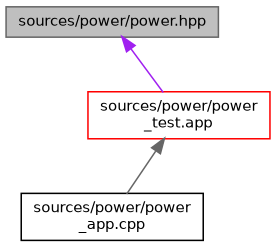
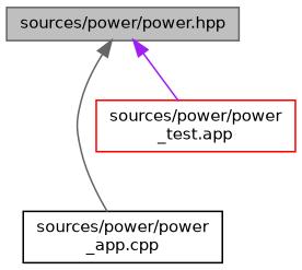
  digraph {
    node [fillcolor=white fontname=Helvetica fontsize=10 shape=record style=filled]
    edge [dir=back fontname=Helvetica fontsize=10 labelfontname=Helvetica labelfontsize=10 style=solid]
    n1 [color=gray40 fillcolor=grey75 fontcolor=black height=0.2 label="sources/power/power.hpp" width=0.4]
    n2 [color=black height=0.2 label="sources/power/power\l_app.cpp" width=0.4]
    n3 [color=red height=0.2 label="sources/power/power\l_test.app" width=0.4]
-   n3 -> n2 [color=gray40]
+   n1 -> n2 [color=gray40]
    n1 -> n3 [color=purple]
  }
